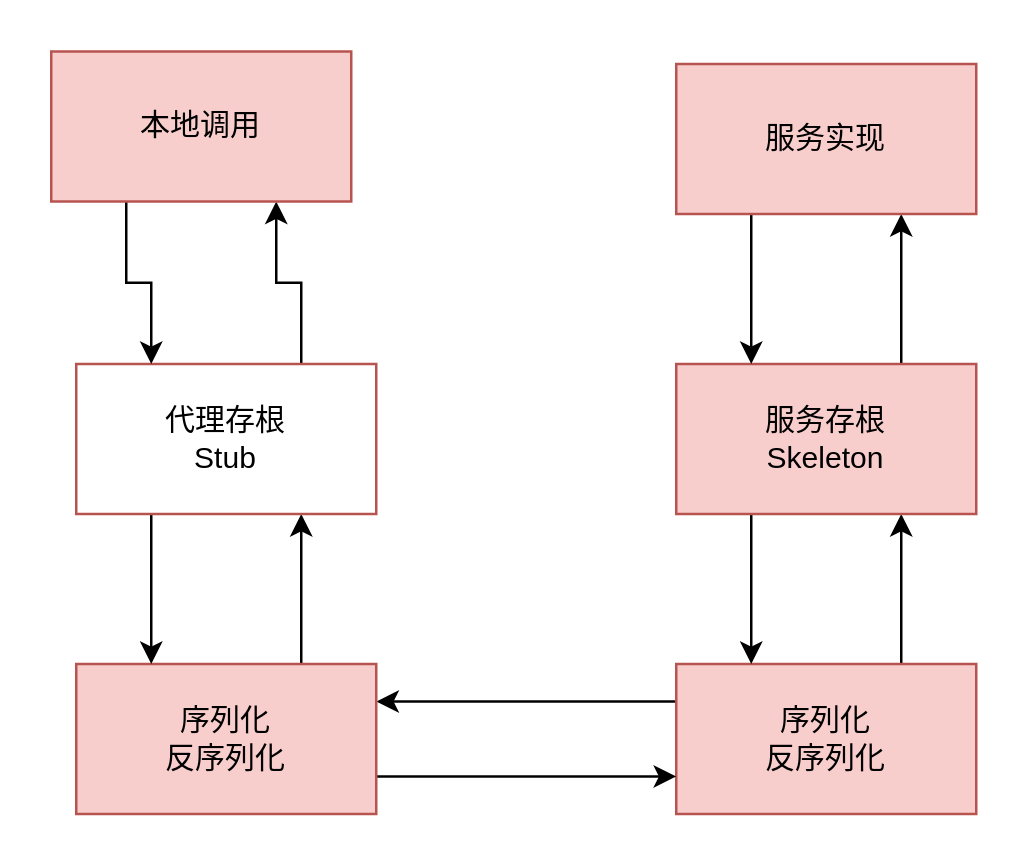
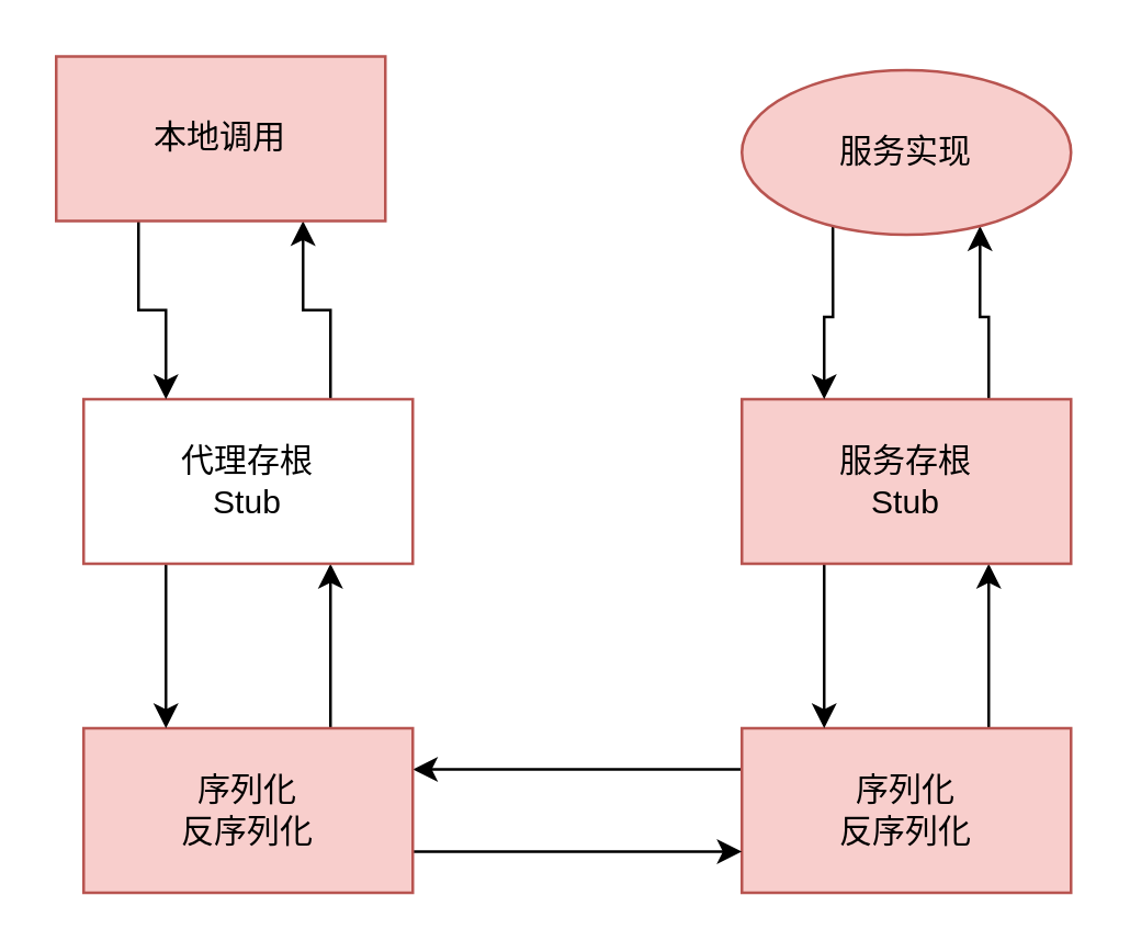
  <mxCell id="0" />
  <mxCell id="1" parent="0" />
  <mxCell id="2" style="edgeStyle=orthogonalEdgeStyle;rounded=0;orthogonalLoop=1;jettySize=auto;html=1;exitX=0;exitY=0.25;exitDx=0;exitDy=0;entryX=1;entryY=0.25;entryDx=0;entryDy=0;" edge="1" parent="1" source="4" target="12"><mxGeometry relative="1" as="geometry" /></mxCell>
  <mxCell id="3" style="edgeStyle=orthogonalEdgeStyle;rounded=0;orthogonalLoop=1;jettySize=auto;html=1;exitX=0.75;exitY=0;exitDx=0;exitDy=0;entryX=0.75;entryY=1;entryDx=0;entryDy=0;" edge="1" parent="1" source="4" target="7"><mxGeometry relative="1" as="geometry" /></mxCell>
  <mxCell id="4" value="&lt;div&gt;序列化&lt;/div&gt;&lt;div&gt;反序列化&lt;br&gt;&lt;/div&gt;" style="rounded=0;whiteSpace=wrap;html=1;fillColor=#f8cecc;strokeColor=#b85450;" vertex="1" parent="1"><mxGeometry x="270" y="265" width="120" height="60" as="geometry" /></mxCell>
  <mxCell id="5" style="edgeStyle=orthogonalEdgeStyle;rounded=0;orthogonalLoop=1;jettySize=auto;html=1;exitX=0.75;exitY=0;exitDx=0;exitDy=0;entryX=0.75;entryY=1;entryDx=0;entryDy=0;" edge="1" parent="1" source="7" target="9"><mxGeometry relative="1" as="geometry" /></mxCell>
  <mxCell id="6" style="edgeStyle=orthogonalEdgeStyle;rounded=0;orthogonalLoop=1;jettySize=auto;html=1;exitX=0.25;exitY=1;exitDx=0;exitDy=0;entryX=0.25;entryY=0;entryDx=0;entryDy=0;" edge="1" parent="1" source="7" target="4"><mxGeometry relative="1" as="geometry" /></mxCell>
- <mxCell id="7" value="&lt;div&gt;服务存根&lt;/div&gt;&lt;div&gt;Skeleton&lt;br&gt;&lt;/div&gt;" style="rounded=0;whiteSpace=wrap;html=1;fillColor=#f8cecc;strokeColor=#b85450;" vertex="1" parent="1"><mxGeometry x="270" y="145" width="120" height="60" as="geometry" /></mxCell>
+ <mxCell id="7" value="&lt;div&gt;服务存根&lt;/div&gt;&lt;div&gt;Stub&lt;br&gt;&lt;/div&gt;" style="rounded=0;whiteSpace=wrap;html=1;fillColor=#f8cecc;strokeColor=#b85450;" vertex="1" parent="1"><mxGeometry x="270" y="145" width="120" height="60" as="geometry" /></mxCell>
  <mxCell id="8" style="edgeStyle=orthogonalEdgeStyle;rounded=0;orthogonalLoop=1;jettySize=auto;html=1;exitX=0.25;exitY=1;exitDx=0;exitDy=0;entryX=0.25;entryY=0;entryDx=0;entryDy=0;" edge="1" parent="1" source="9" target="7"><mxGeometry relative="1" as="geometry" /></mxCell>
- <mxCell id="9" value="服务实现" style="rounded=0;whiteSpace=wrap;html=1;fillColor=#f8cecc;strokeColor=#b85450;" vertex="1" parent="1"><mxGeometry x="270" y="25" width="120" height="60" as="geometry" /></mxCell>
+ <mxCell id="9" value="服务实现" style="ellipse;whiteSpace=wrap;html=1;fillColor=#f8cecc;strokeColor=#b85450;" vertex="1" parent="1"><mxGeometry x="270" y="25" width="120" height="60" as="geometry" /></mxCell>
  <mxCell id="10" style="edgeStyle=orthogonalEdgeStyle;rounded=0;orthogonalLoop=1;jettySize=auto;html=1;exitX=0.75;exitY=0;exitDx=0;exitDy=0;entryX=0.75;entryY=1;entryDx=0;entryDy=0;" edge="1" parent="1" source="12" target="15"><mxGeometry relative="1" as="geometry" /></mxCell>
  <mxCell id="11" style="edgeStyle=orthogonalEdgeStyle;rounded=0;orthogonalLoop=1;jettySize=auto;html=1;exitX=1;exitY=0.75;exitDx=0;exitDy=0;entryX=0;entryY=0.75;entryDx=0;entryDy=0;" edge="1" parent="1" source="12" target="4"><mxGeometry relative="1" as="geometry" /></mxCell>
  <mxCell id="12" value="&lt;div&gt;序列化&lt;/div&gt;&lt;div&gt;反序列化&lt;br&gt;&lt;/div&gt;" style="rounded=0;whiteSpace=wrap;html=1;fillColor=#f8cecc;strokeColor=#b85450;" vertex="1" parent="1"><mxGeometry x="30" y="265" width="120" height="60" as="geometry" /></mxCell>
  <mxCell id="13" style="edgeStyle=orthogonalEdgeStyle;rounded=0;orthogonalLoop=1;jettySize=auto;html=1;exitX=0.75;exitY=0;exitDx=0;exitDy=0;entryX=0.75;entryY=1;entryDx=0;entryDy=0;" edge="1" parent="1" source="15" target="17"><mxGeometry relative="1" as="geometry" /></mxCell>
  <mxCell id="14" style="edgeStyle=orthogonalEdgeStyle;rounded=0;orthogonalLoop=1;jettySize=auto;html=1;exitX=0.25;exitY=1;exitDx=0;exitDy=0;entryX=0.25;entryY=0;entryDx=0;entryDy=0;" edge="1" parent="1" source="15" target="12"><mxGeometry relative="1" as="geometry" /></mxCell>
  <mxCell id="15" value="&lt;div&gt;代理存根&lt;/div&gt;&lt;div&gt;Stub&lt;/div&gt;" style="rounded=0;whiteSpace=wrap;html=1;fillColor=#ffffff;strokeColor=#b85450;" vertex="1" parent="1"><mxGeometry x="30" y="145" width="120" height="60" as="geometry" /></mxCell>
  <mxCell id="16" style="edgeStyle=orthogonalEdgeStyle;rounded=0;orthogonalLoop=1;jettySize=auto;html=1;exitX=0.25;exitY=1;exitDx=0;exitDy=0;entryX=0.25;entryY=0;entryDx=0;entryDy=0;" edge="1" parent="1" source="17" target="15"><mxGeometry relative="1" as="geometry" /></mxCell>
  <mxCell id="17" value="本地调用" style="rounded=0;whiteSpace=wrap;html=1;fillColor=#f8cecc;strokeColor=#b85450;" vertex="1" parent="1"><mxGeometry x="20" y="20" width="120" height="60" as="geometry" /></mxCell>
